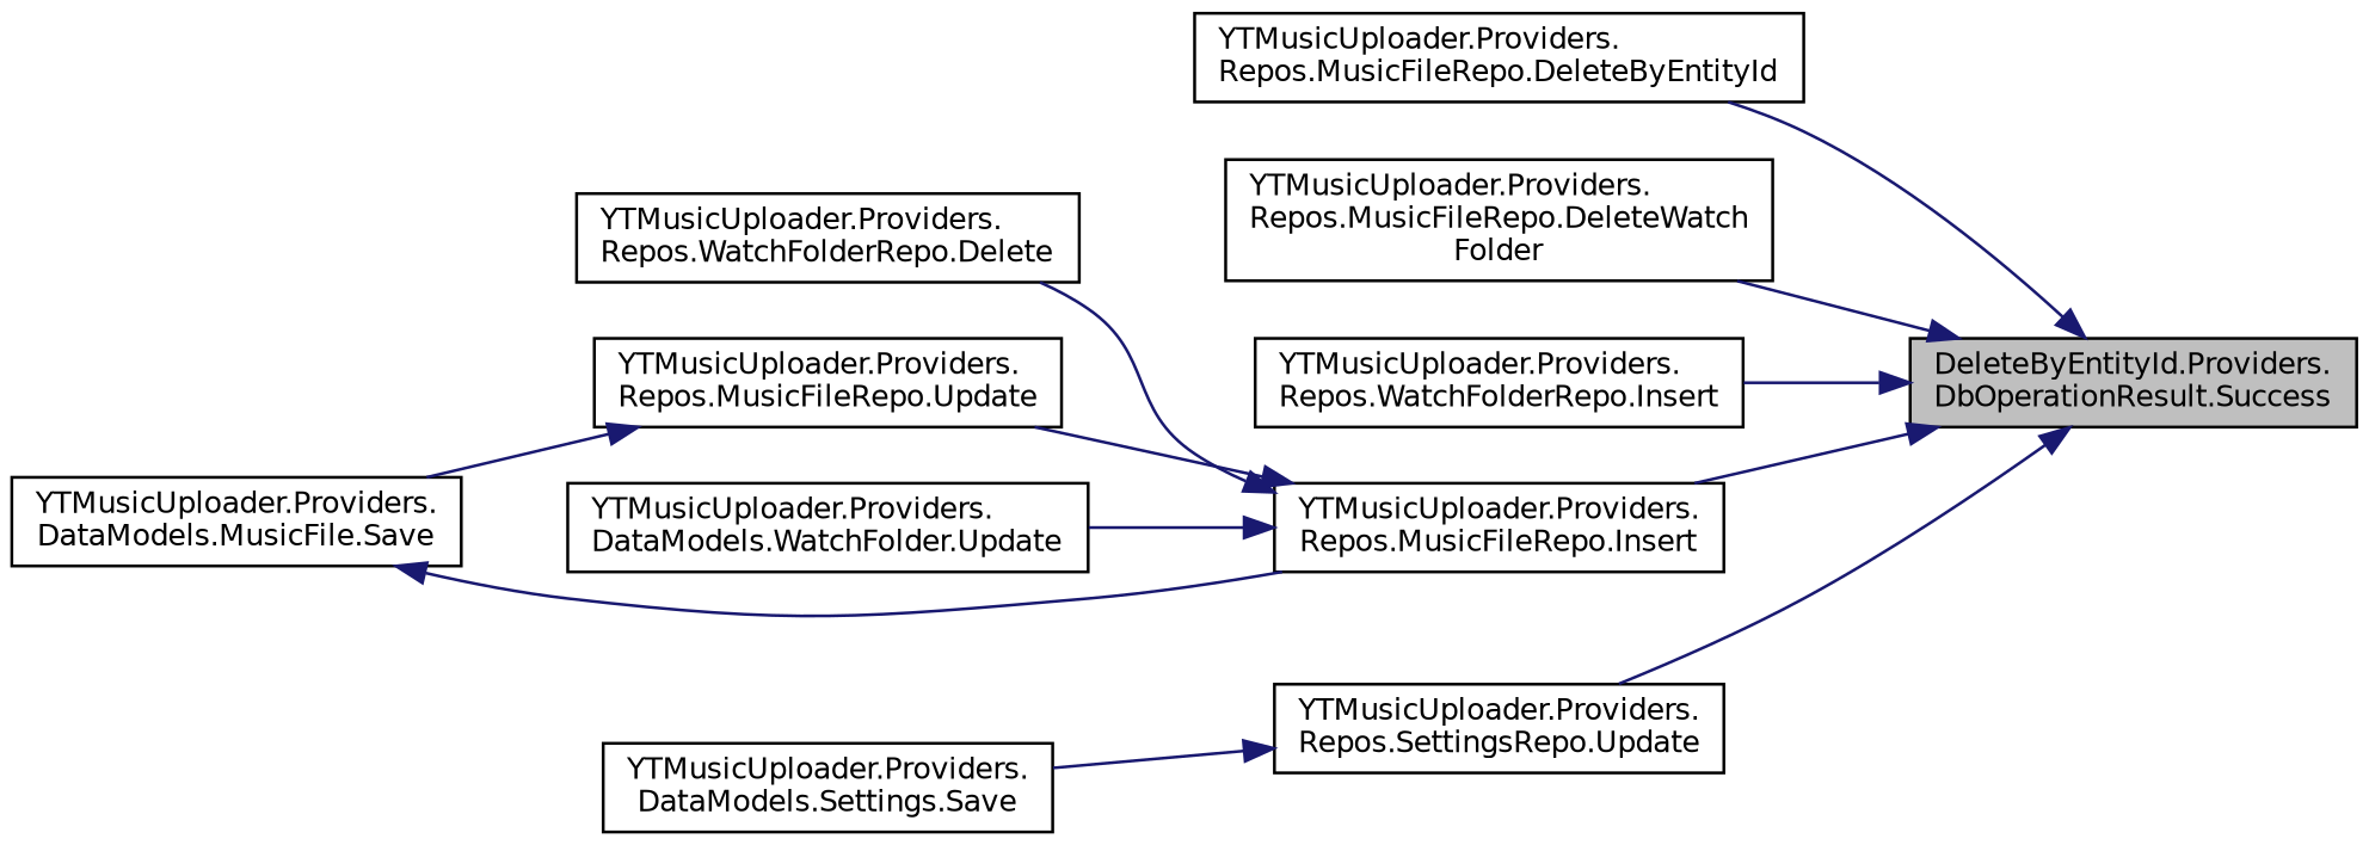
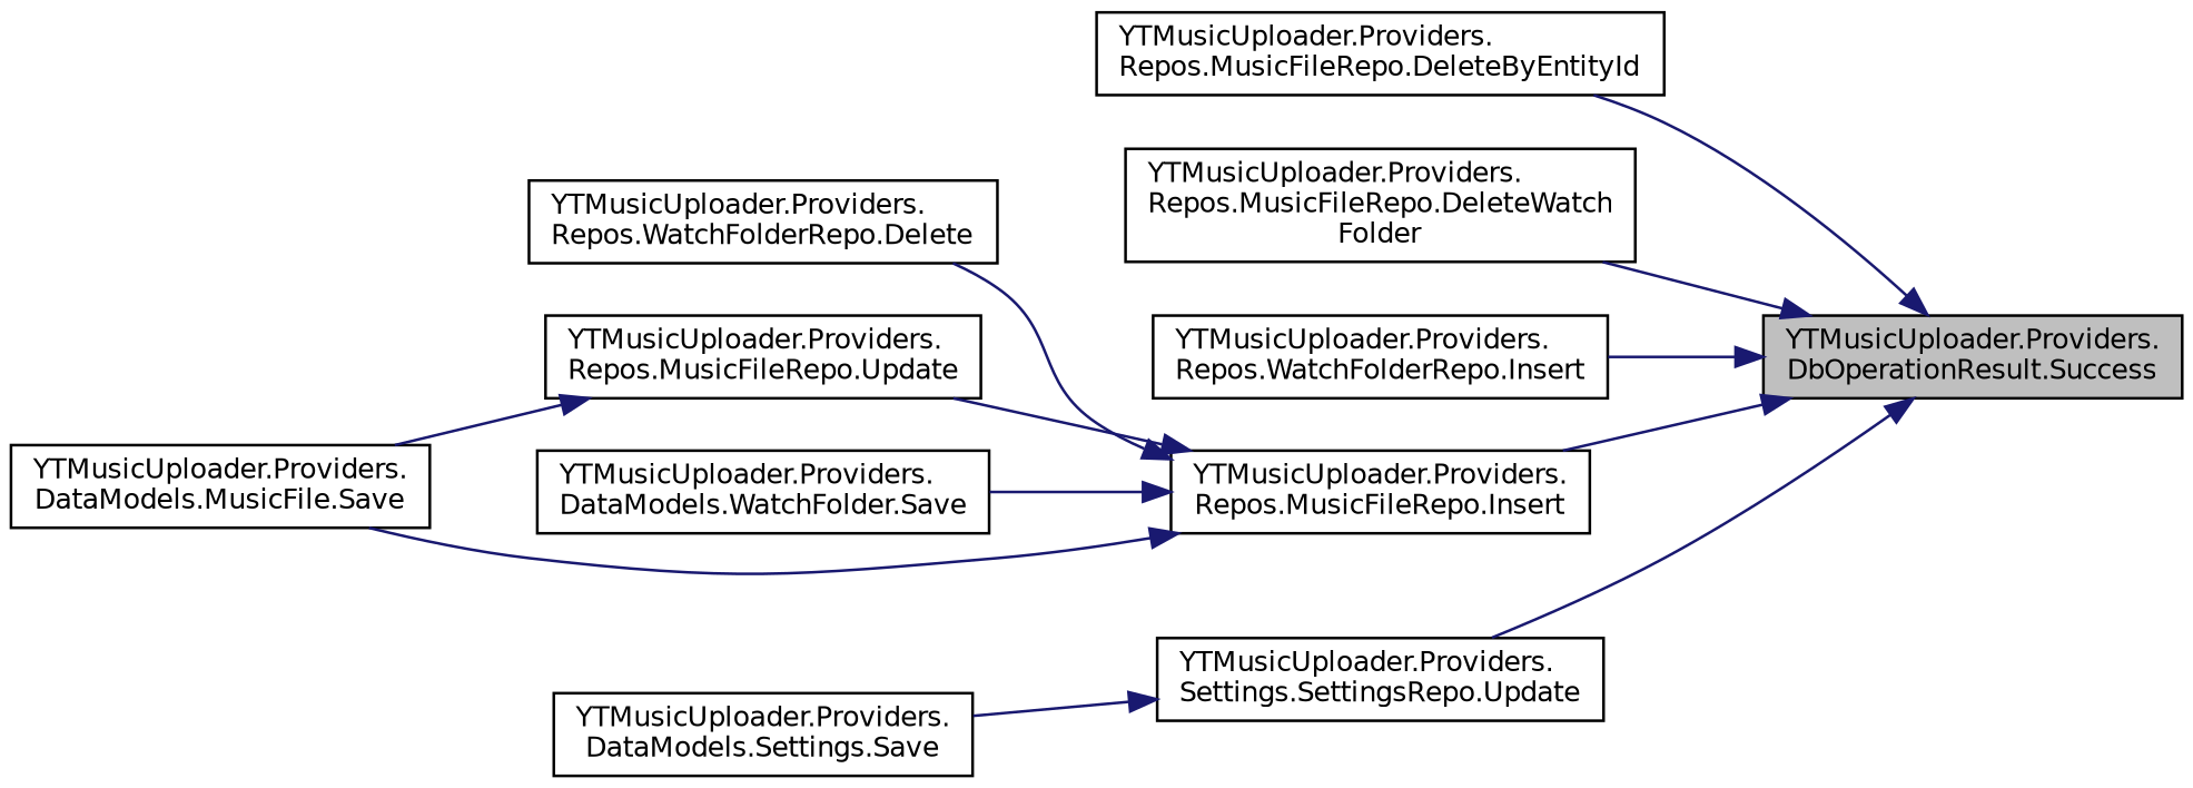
  digraph {
    fontname="DejaVu Sans"
    rankdir=RL
    node [color=black fillcolor=white fontname="DejaVu Sans" fontsize=10 shape=record style=filled]
    edge [color=midnightblue dir=back fontname="DejaVu Sans" fontsize=10 labelfontname=Helvetica labelfontsize=10 style=solid]
-   n1 [fillcolor=grey75 fontcolor=black height=0.2 label="DeleteByEntityId.Providers.\lDbOperationResult.Success" width=0.4]
+   n1 [fillcolor=grey75 fontcolor=black height=0.2 label="YTMusicUploader.Providers.\lDbOperationResult.Success" width=0.4]
    n2 [height=0.2 label="YTMusicUploader.Providers.\lRepos.MusicFileRepo.DeleteByEntityId" width=0.4]
    n3 [height=0.2 label="YTMusicUploader.Providers.\lRepos.MusicFileRepo.DeleteWatch\lFolder" width=0.4]
    n4 [height=0.2 label="YTMusicUploader.Providers.\lRepos.WatchFolderRepo.Insert" width=0.4]
    n5 [height=0.2 label="YTMusicUploader.Providers.\lRepos.MusicFileRepo.Insert" width=0.4]
-   n6 [height=0.2 label="YTMusicUploader.Providers.\lRepos.SettingsRepo.Update" width=0.4]
+   n6 [height=0.2 label="YTMusicUploader.Providers.\lSettings.SettingsRepo.Update" width=0.4]
    n7 [height=0.2 label="YTMusicUploader.Providers.\lRepos.WatchFolderRepo.Delete" width=0.4]
    n8 [height=0.2 label="YTMusicUploader.Providers.\lRepos.MusicFileRepo.Update" width=0.4]
-   n9 [height=0.2 label="YTMusicUploader.Providers.\lDataModels.WatchFolder.Update" width=0.4]
+   n9 [height=0.2 label="YTMusicUploader.Providers.\lDataModels.WatchFolder.Save" width=0.4]
    n10 [height=0.2 label="YTMusicUploader.Providers.\lDataModels.MusicFile.Save" width=0.4]
    n11 [height=0.2 label="YTMusicUploader.Providers.\lDataModels.Settings.Save" width=0.4]
    n1 -> n2
    n1 -> n3
    n1 -> n4
    n1 -> n5
    n1 -> n6
    n5 -> n7
    n5 -> n8
    n5 -> n9
-   n10 -> n5
+   n5 -> n10
    n6 -> n11
    n8 -> n10
  }
